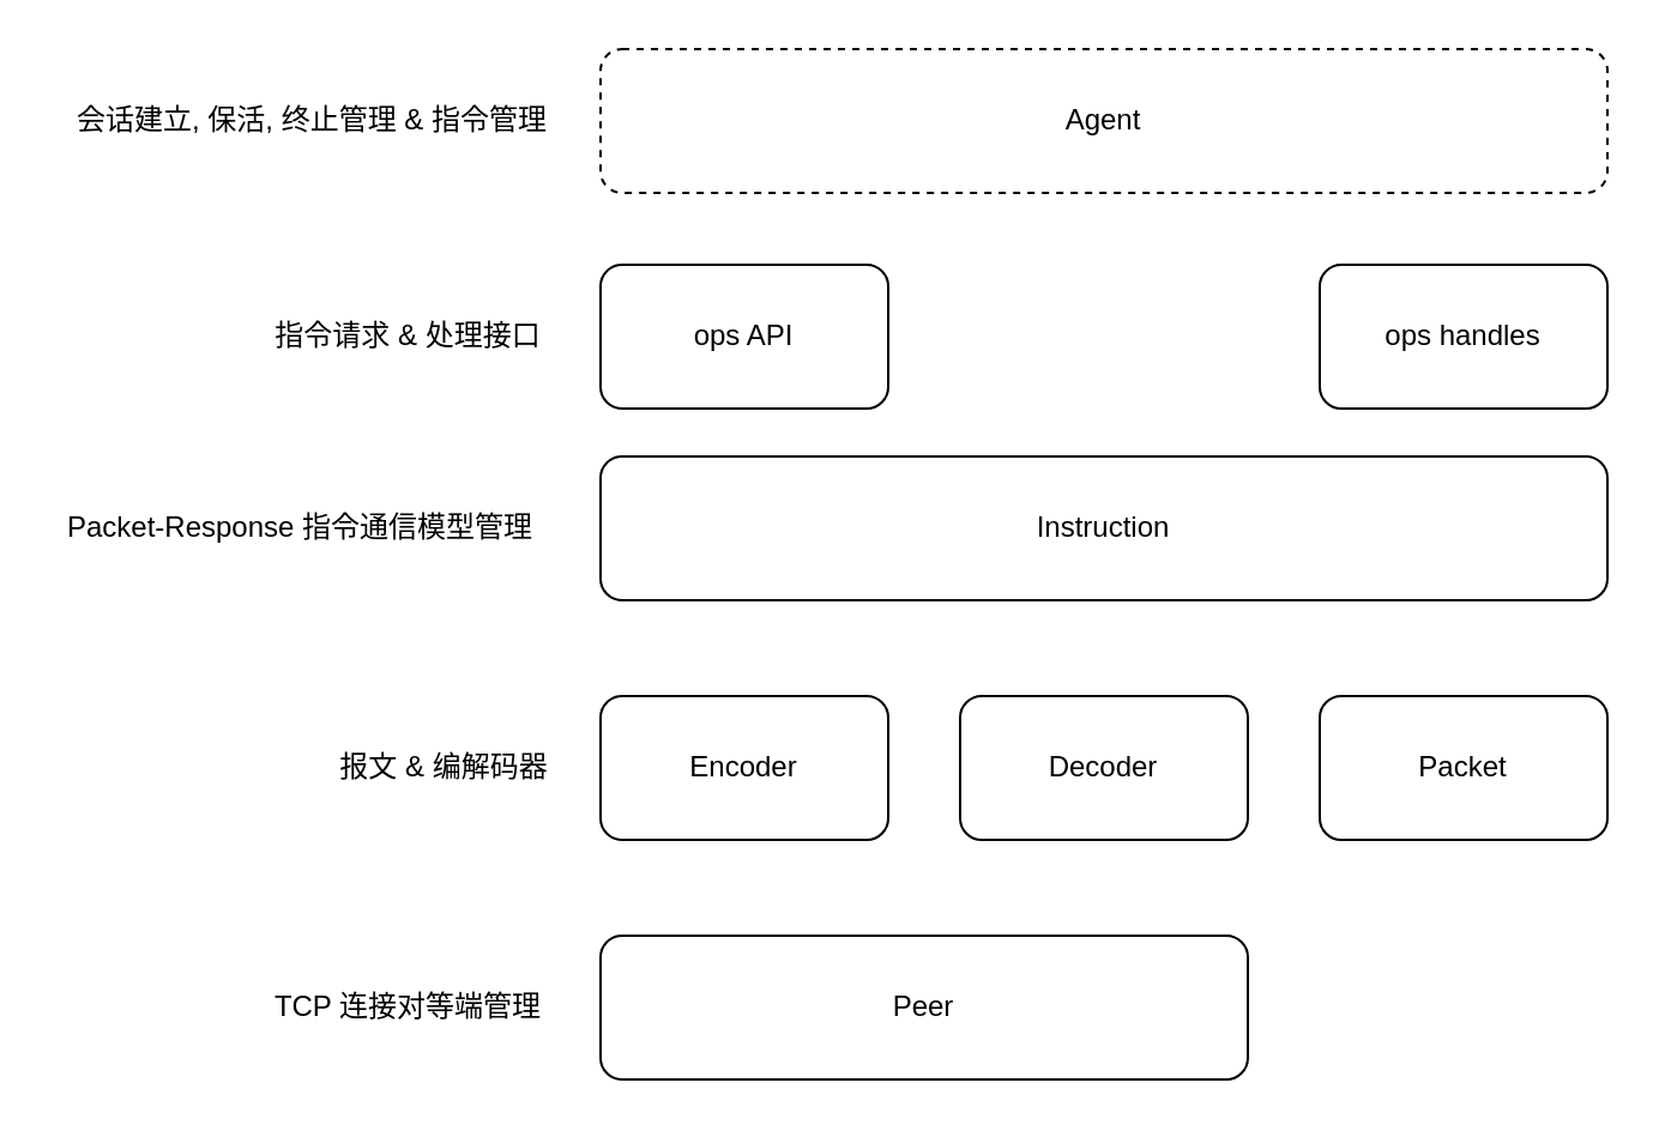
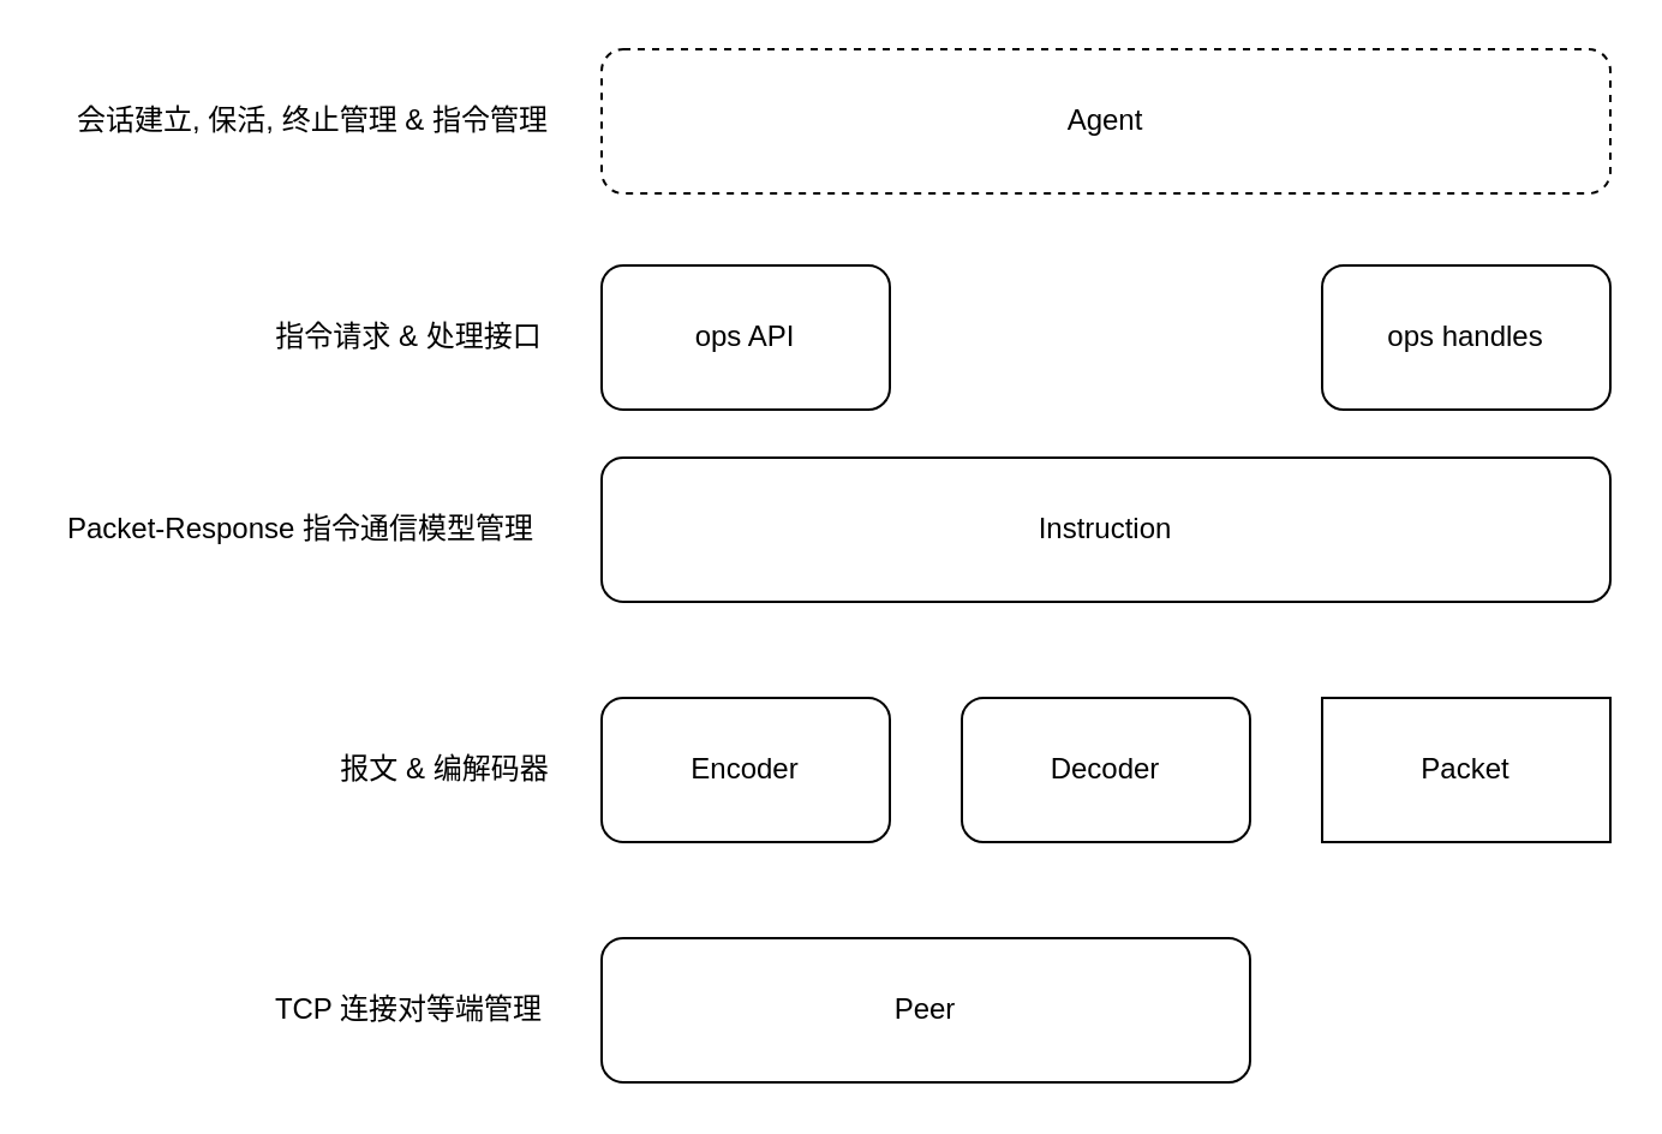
  <mxCell id="0" />
  <mxCell id="1" parent="0" />
  <mxCell id="2" value="Agent" style="rounded=1;whiteSpace=wrap;html=1;dashed=1;" vertex="1" parent="1"><mxGeometry x="250" y="20" width="420" height="60" as="geometry" /></mxCell>
  <mxCell id="3" value="Encoder" style="rounded=1;whiteSpace=wrap;html=1;" vertex="1" parent="1"><mxGeometry x="250" y="290" width="120" height="60" as="geometry" /></mxCell>
  <mxCell id="4" value="Decoder" style="rounded=1;whiteSpace=wrap;html=1;" vertex="1" parent="1"><mxGeometry x="400" y="290" width="120" height="60" as="geometry" /></mxCell>
  <mxCell id="5" value="Peer" style="rounded=1;whiteSpace=wrap;html=1;" vertex="1" parent="1"><mxGeometry x="250" y="390" width="270" height="60" as="geometry" /></mxCell>
- <mxCell id="6" value="Packet" style="rounded=1;whiteSpace=wrap;html=1;" vertex="1" parent="1"><mxGeometry x="550" y="290" width="120" height="60" as="geometry" /></mxCell>
+ <mxCell id="6" value="Packet" style="whiteSpace=wrap;html=1;rounded=0;" vertex="1" parent="1"><mxGeometry x="550" y="290" width="120" height="60" as="geometry" /></mxCell>
  <mxCell id="7" value="ops API" style="rounded=1;whiteSpace=wrap;html=1;" vertex="1" parent="1"><mxGeometry x="250" y="110" width="120" height="60" as="geometry" /></mxCell>
  <mxCell id="8" value="Instruction" style="rounded=1;whiteSpace=wrap;html=1;" vertex="1" parent="1"><mxGeometry x="250" y="190" width="420" height="60" as="geometry" /></mxCell>
  <mxCell id="9" value="会话建立, 保活, 终止管理 &amp;amp; 指令管理" style="text;html=1;strokeColor=none;fillColor=none;align=center;verticalAlign=middle;whiteSpace=wrap;rounded=0;" vertex="1" parent="1"><mxGeometry x="30" y="40" width="200" height="20" as="geometry" /></mxCell>
  <mxCell id="10" value="指令请求 &amp;amp; 处理接口" style="text;html=1;strokeColor=none;fillColor=none;align=center;verticalAlign=middle;whiteSpace=wrap;rounded=0;" vertex="1" parent="1"><mxGeometry x="110" y="130" width="120" height="20" as="geometry" /></mxCell>
  <mxCell id="11" value="Packet-Response 指令通信模型管理" style="text;html=1;strokeColor=none;fillColor=none;align=center;verticalAlign=middle;whiteSpace=wrap;rounded=0;" vertex="1" parent="1"><mxGeometry x="20" y="210" width="210" height="20" as="geometry" /></mxCell>
  <mxCell id="12" value="报文 &amp;amp; 编解码器" style="text;html=1;strokeColor=none;fillColor=none;align=center;verticalAlign=middle;whiteSpace=wrap;rounded=0;" vertex="1" parent="1"><mxGeometry x="140" y="310" width="90" height="20" as="geometry" /></mxCell>
  <mxCell id="13" value="TCP 连接对等端管理" style="text;html=1;strokeColor=none;fillColor=none;align=center;verticalAlign=middle;whiteSpace=wrap;rounded=0;" vertex="1" parent="1"><mxGeometry x="110" y="410" width="120" height="20" as="geometry" /></mxCell>
  <mxCell id="14" value="ops handles" style="rounded=1;whiteSpace=wrap;html=1;" vertex="1" parent="1"><mxGeometry x="550" y="110" width="120" height="60" as="geometry" /></mxCell>
